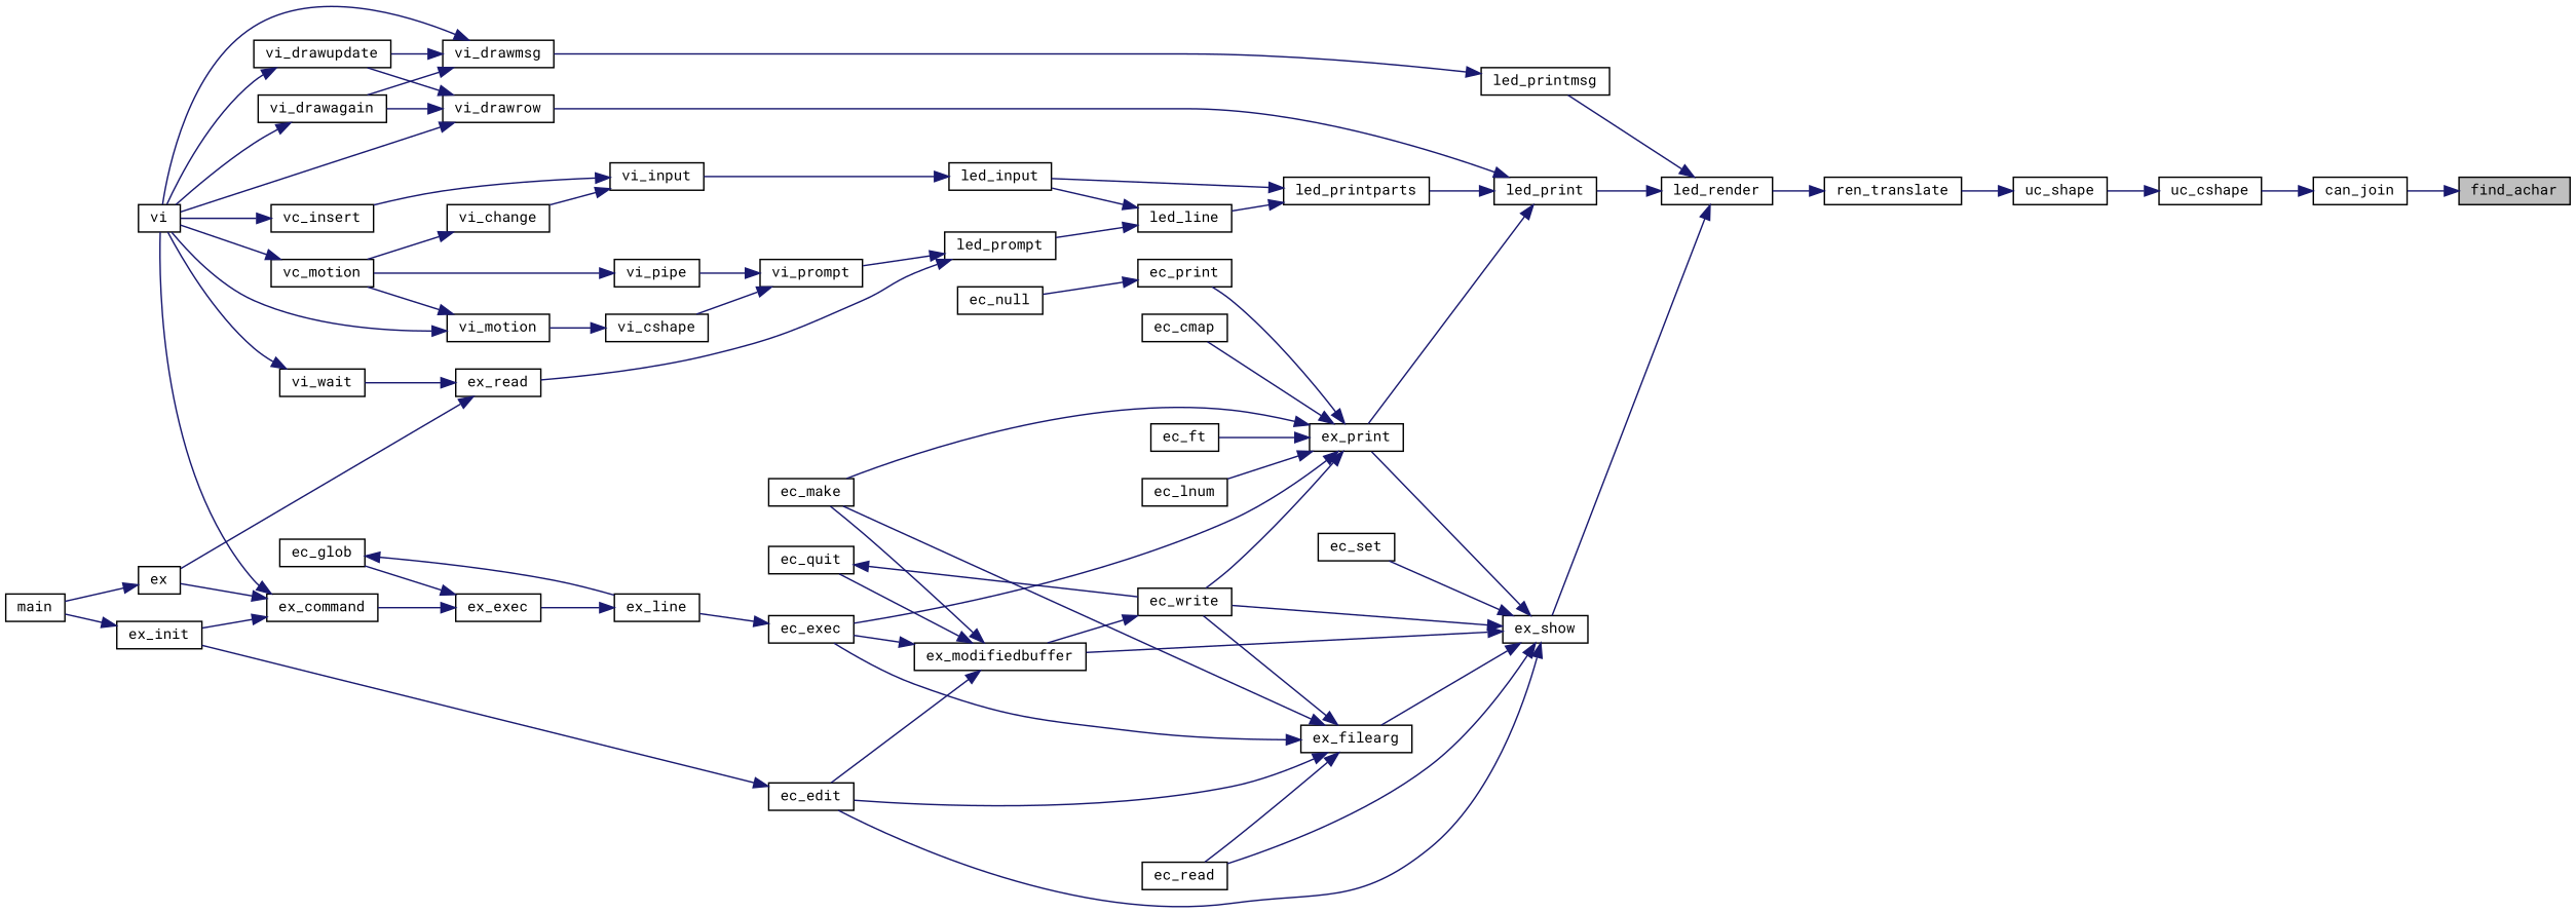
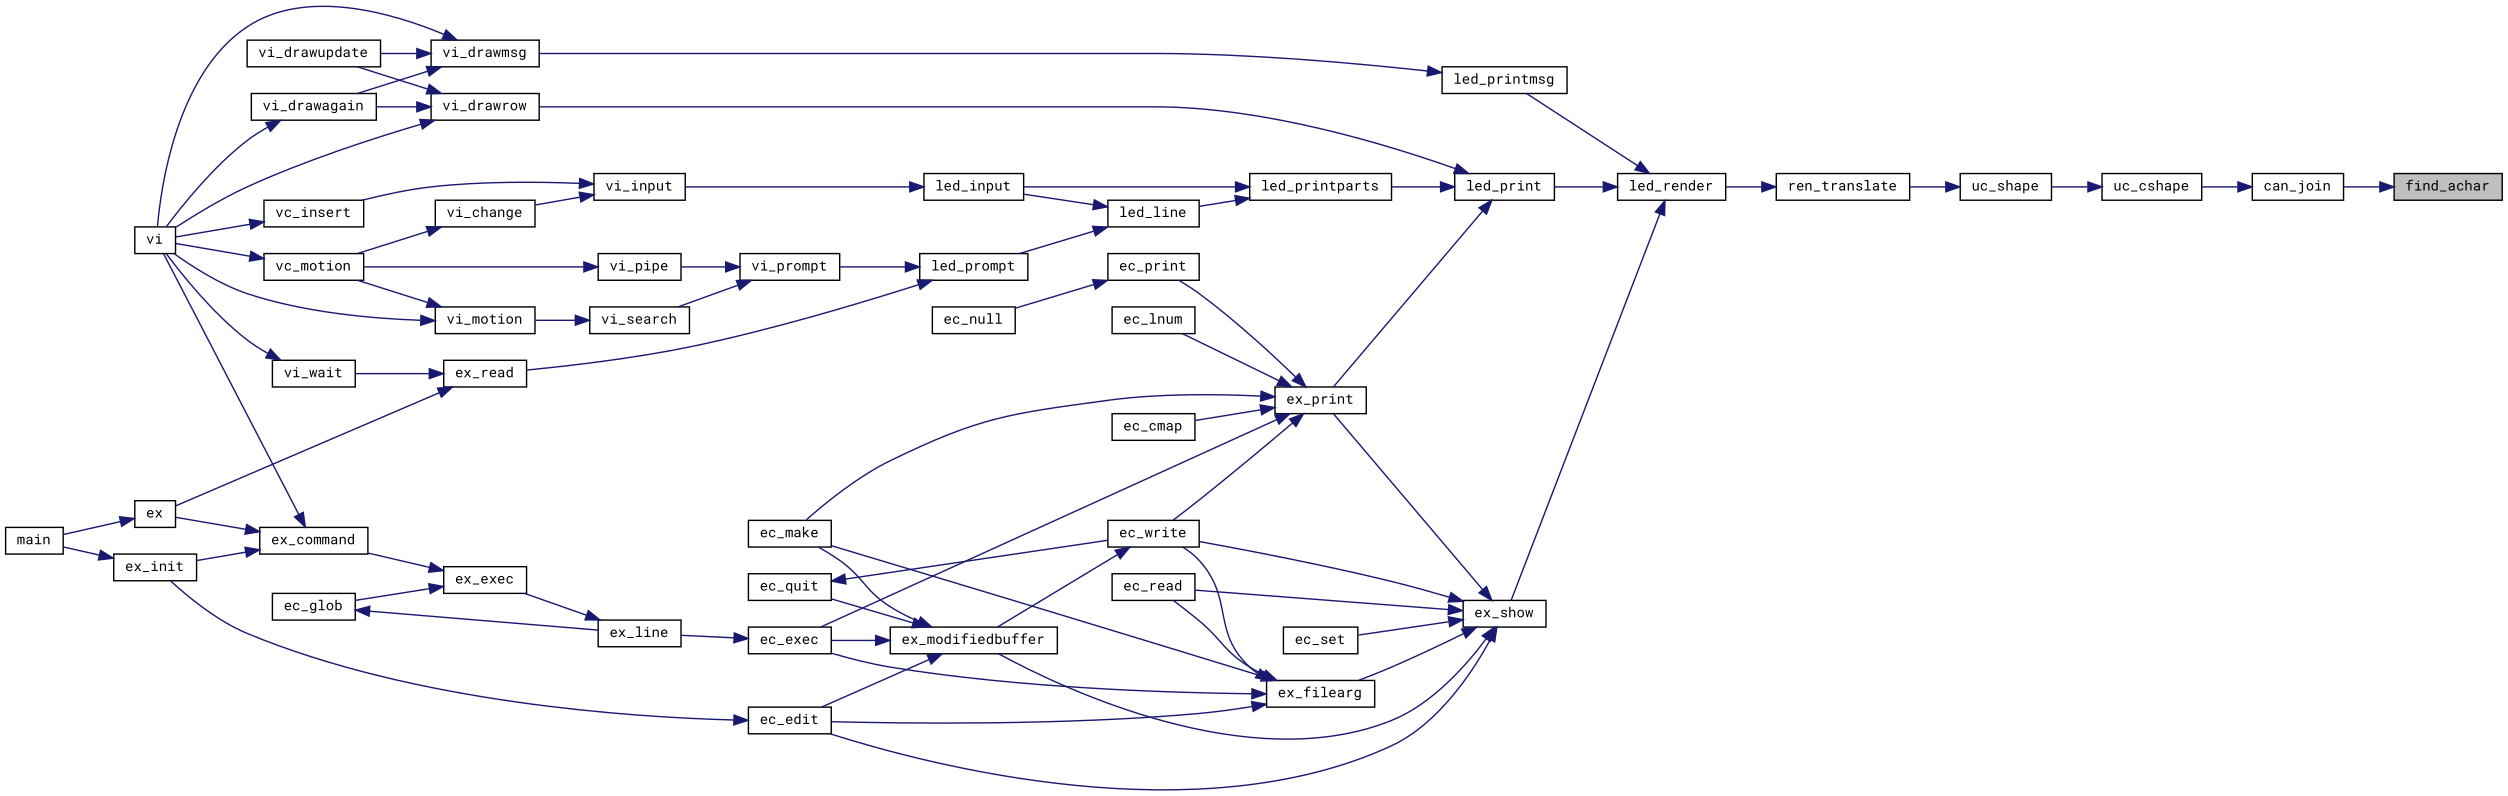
  digraph {
    fontname="Roboto Mono"
    rankdir=RL
    node [color=black fillcolor=white fontname="Roboto Mono" fontsize=10 shape=record style=filled]
    edge [color=midnightblue dir=back fontname="Roboto Mono" fontsize=10 labelfontname=Helvetica labelfontsize=10 style=solid]
    n1 [fillcolor=grey75 fontcolor=black height=0.2 label=find_achar width=0.4]
    n2 [height=0.2 label=can_join width=0.4]
    n3 [height=0.2 label=uc_cshape width=0.4]
    n4 [height=0.2 label=uc_shape width=0.4]
    n5 [height=0.2 label=ren_translate width=0.4]
    n6 [height=0.2 label=led_render width=0.4]
    n7 [height=0.2 label=led_print width=0.4]
    n8 [height=0.2 label=led_printmsg width=0.4]
    n9 [height=0.2 label=ex_show width=0.4]
    n10 [height=0.2 label=ex_print width=0.4]
    n11 [height=0.2 label=led_printparts width=0.4]
    n12 [height=0.2 label=vi_drawrow width=0.4]
    n13 [height=0.2 label=vi_drawmsg width=0.4]
    n14 [height=0.2 label=ec_cmap width=0.4]
    n15 [height=0.2 label=ec_exec width=0.4]
-   n16 [height=0.2 label=ec_ft width=0.4]
    n17 [height=0.2 label=ec_lnum width=0.4]
    n18 [height=0.2 label=ec_make width=0.4]
    n19 [height=0.2 label=ec_print width=0.4]
    n20 [height=0.2 label=ec_write width=0.4]
    n21 [height=0.2 label=ex_modifiedbuffer width=0.4]
    n22 [height=0.2 label=ec_edit width=0.4]
    n23 [height=0.2 label=ec_read width=0.4]
    n24 [height=0.2 label=ec_set width=0.4]
    n25 [height=0.2 label=ex_filearg width=0.4]
    n26 [height=0.2 label=led_input width=0.4]
    n27 [height=0.2 label=led_line width=0.4]
    n28 [height=0.2 label=vi width=0.4]
    n29 [height=0.2 label=vi_drawagain width=0.4]
    n30 [height=0.2 label=vi_drawupdate width=0.4]
    n31 [height=0.2 label=ex_line width=0.4]
    n32 [height=0.2 label=ec_null width=0.4]
    n33 [height=0.2 label=ex_exec width=0.4]
    n34 [height=0.2 label=ec_glob width=0.4]
    n35 [height=0.2 label=ex_command width=0.4]
    n36 [height=0.2 label=ex width=0.4]
    n37 [height=0.2 label=ex_init width=0.4]
    n38 [height=0.2 label=main width=0.4]
    n39 [height=0.2 label=ec_quit width=0.4]
    n40 [height=0.2 label=vi_input width=0.4]
    n41 [height=0.2 label=led_prompt width=0.4]
    n42 [height=0.2 label=vc_insert width=0.4]
    n43 [height=0.2 label=vi_change width=0.4]
    n44 [height=0.2 label=vc_motion width=0.4]
    n45 [height=0.2 label=ex_read width=0.4]
    n46 [height=0.2 label=vi_prompt width=0.4]
    n47 [height=0.2 label=vi_wait width=0.4]
    n48 [height=0.2 label=vi_pipe width=0.4]
-   n49 [height=0.2 label=vi_cshape width=0.4]
+   n49 [height=0.2 label=vi_search width=0.4]
    n50 [height=0.2 label=vi_motion width=0.4]
    n1 -> n2
    n2 -> n3
    n3 -> n4
    n4 -> n5
    n5 -> n6
    n6 -> n7
    n6 -> n8
    n6 -> n9
    n7 -> n10
    n7 -> n11
    n7 -> n12
    n8 -> n13
    n9 -> n10
    n9 -> n20
    n9 -> n21
    n9 -> n22
    n9 -> n23
    n9 -> n24
    n9 -> n25
    n10 -> n14
    n10 -> n15
-   n10 -> n16
    n10 -> n17
    n10 -> n18
    n10 -> n19
    n10 -> n20
    n11 -> n26
    n11 -> n27
    n12 -> n28
    n12 -> n29
    n12 -> n30
    n13 -> n28
    n13 -> n29
    n13 -> n30
    n15 -> n31
    n19 -> n32
    n20 -> n21
    n21 -> n15
    n21 -> n18
    n21 -> n22
    n21 -> n39
    n22 -> n37
    n25 -> n15
    n25 -> n18
    n25 -> n20
    n25 -> n22
    n25 -> n23
    n26 -> n40
    n27 -> n26
    n27 -> n41
    n29 -> n28
-   n30 -> n28
    n31 -> n33
    n33 -> n34
    n33 -> n35
    n34 -> n31
    n35 -> n28
    n35 -> n36
    n35 -> n37
    n36 -> n38
    n37 -> n38
    n39 -> n20
    n40 -> n42
    n40 -> n43
    n41 -> n45
    n41 -> n46
    n42 -> n28
    n43 -> n44
    n44 -> n28
    n45 -> n36
    n45 -> n47
    n46 -> n48
    n46 -> n49
    n47 -> n28
    n48 -> n44
    n49 -> n50
    n50 -> n28
    n50 -> n44
  }
